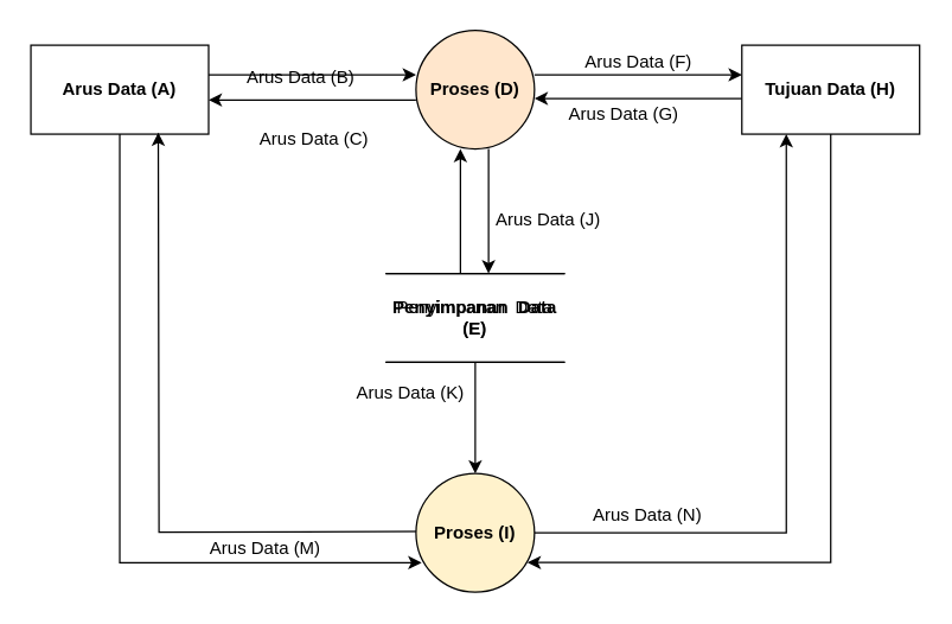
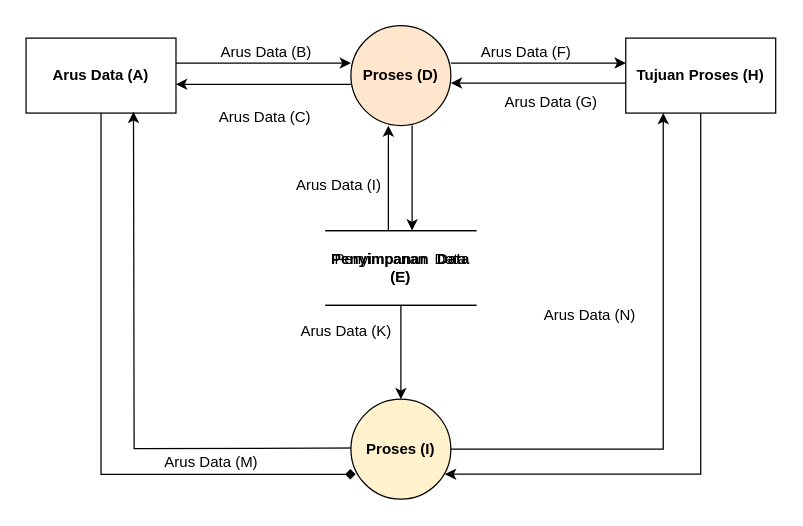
  <mxCell id="0" />
  <mxCell id="1" parent="0" />
  <mxCell id="2" value="" style="edgeStyle=orthogonalEdgeStyle;rounded=0;orthogonalLoop=1;jettySize=auto;html=1;entryX=0;entryY=0.5;entryDx=0;entryDy=0;" edge="1" parent="1"><mxGeometry relative="1" as="geometry"><mxPoint x="140" y="50" as="sourcePoint" /><mxPoint x="280" y="50" as="targetPoint" /></mxGeometry></mxCell>
- <mxCell id="3" style="edgeStyle=orthogonalEdgeStyle;rounded=0;orthogonalLoop=1;jettySize=auto;html=1;entryX=0.047;entryY=0.752;entryDx=0;entryDy=0;entryPerimeter=0;" edge="1" parent="1" source="4" target="16"><mxGeometry relative="1" as="geometry"><mxPoint x="70" y="100" as="sourcePoint" /><mxPoint x="280" y="379" as="targetPoint" /><Array as="points"><mxPoint x="80" y="379" /></Array></mxGeometry></mxCell>
+ <mxCell id="3" style="edgeStyle=orthogonalEdgeStyle;rounded=0;orthogonalLoop=1;jettySize=auto;html=1;entryX=0.047;entryY=0.752;entryDx=0;entryDy=0;entryPerimeter=0;endArrow=diamond;" edge="1" parent="1" source="4" target="16"><mxGeometry relative="1" as="geometry"><mxPoint x="70" y="100" as="sourcePoint" /><mxPoint x="280" y="379" as="targetPoint" /><Array as="points"><mxPoint x="80" y="379" /></Array></mxGeometry></mxCell>
  <mxCell id="4" value="&lt;b&gt;Arus Data (A)&lt;/b&gt;" style="rounded=0;whiteSpace=wrap;html=1;" vertex="1" parent="1"><mxGeometry x="20" y="30" width="120" height="60" as="geometry" /></mxCell>
  <mxCell id="5" style="edgeStyle=orthogonalEdgeStyle;rounded=0;orthogonalLoop=1;jettySize=auto;html=1;entryX=1;entryY=0.5;entryDx=0;entryDy=0;" edge="1" parent="1"><mxGeometry relative="1" as="geometry"><mxPoint x="280" y="67" as="sourcePoint" /><mxPoint x="140" y="67" as="targetPoint" /></mxGeometry></mxCell>
  <mxCell id="6" style="edgeStyle=orthogonalEdgeStyle;rounded=0;orthogonalLoop=1;jettySize=auto;html=1;entryX=0;entryY=0.5;entryDx=0;entryDy=0;" edge="1" parent="1"><mxGeometry relative="1" as="geometry"><mxPoint x="360" y="50" as="sourcePoint" /><mxPoint x="500" y="50" as="targetPoint" /></mxGeometry></mxCell>
  <mxCell id="7" style="edgeStyle=orthogonalEdgeStyle;rounded=0;orthogonalLoop=1;jettySize=auto;html=1;entryX=0.5;entryY=0;entryDx=0;entryDy=0;" edge="1" parent="1"><mxGeometry relative="1" as="geometry"><mxPoint x="329" y="100" as="sourcePoint" /><mxPoint x="329" y="184" as="targetPoint" /></mxGeometry></mxCell>
  <mxCell id="8" value="&lt;b&gt;Proses (D)&lt;/b&gt;" style="ellipse;whiteSpace=wrap;html=1;aspect=fixed;fillColor=#ffe6cc;" vertex="1" parent="1"><mxGeometry x="280" y="20" width="80" height="80" as="geometry" /></mxCell>
- <mxCell id="9" value="Arus Data (B)" style="text;html=1;align=center;verticalAlign=middle;resizable=0;points=[];autosize=1;strokeColor=none;fillColor=none;" vertex="1" parent="1"><mxGeometry x="157" y="42" width="90" height="20" as="geometry" /></mxCell>
+ <mxCell id="9" value="Arus Data (B)" style="text;html=1;align=center;verticalAlign=middle;resizable=0;points=[];autosize=1;strokeColor=none;fillColor=none;" vertex="1" parent="1"><mxGeometry x="167" y="32" width="90" height="20" as="geometry" /></mxCell>
  <mxCell id="10" style="edgeStyle=orthogonalEdgeStyle;rounded=0;orthogonalLoop=1;jettySize=auto;html=1;entryX=0.5;entryY=1;entryDx=0;entryDy=0;" edge="1" parent="1"><mxGeometry relative="1" as="geometry"><mxPoint x="310" y="184" as="sourcePoint" /><mxPoint x="310" y="100" as="targetPoint" /></mxGeometry></mxCell>
  <mxCell id="11" value="" style="edgeStyle=orthogonalEdgeStyle;rounded=0;orthogonalLoop=1;jettySize=auto;html=1;" edge="1" parent="1" source="12" target="16"><mxGeometry relative="1" as="geometry" /></mxCell>
  <mxCell id="12" value="Penyimpanan&amp;nbsp; Data (E)" style="shape=partialRectangle;whiteSpace=wrap;html=1;left=0;right=0;fillColor=none;" vertex="1" parent="1"><mxGeometry x="260" y="184" width="120" height="60" as="geometry" /></mxCell>
  <mxCell id="13" value="Arus Data (C)" style="text;html=1;align=center;verticalAlign=middle;resizable=0;points=[];autosize=1;strokeColor=none;fillColor=none;" vertex="1" parent="1"><mxGeometry x="166" y="84" width="90" height="20" as="geometry" /></mxCell>
  <mxCell id="14" style="edgeStyle=orthogonalEdgeStyle;rounded=0;orthogonalLoop=1;jettySize=auto;html=1;entryX=0.5;entryY=1;entryDx=0;entryDy=0;" edge="1" parent="1"><mxGeometry relative="1" as="geometry"><mxPoint x="306" y="358.067" as="sourcePoint" /><mxPoint x="106" y="89" as="targetPoint" /></mxGeometry></mxCell>
  <mxCell id="15" style="edgeStyle=orthogonalEdgeStyle;rounded=0;orthogonalLoop=1;jettySize=auto;html=1;entryX=0.25;entryY=1;entryDx=0;entryDy=0;" edge="1" parent="1" source="16" target="19"><mxGeometry relative="1" as="geometry" /></mxCell>
  <mxCell id="16" value="&lt;b&gt;Proses (I)&lt;/b&gt;" style="ellipse;whiteSpace=wrap;html=1;aspect=fixed;fillColor=#fff2cc;" vertex="1" parent="1"><mxGeometry x="280" y="319" width="80" height="80" as="geometry" /></mxCell>
  <mxCell id="17" style="edgeStyle=orthogonalEdgeStyle;rounded=0;orthogonalLoop=1;jettySize=auto;html=1;entryX=0.941;entryY=0.75;entryDx=0;entryDy=0;entryPerimeter=0;" edge="1" parent="1" source="19" target="16"><mxGeometry relative="1" as="geometry"><Array as="points"><mxPoint x="560" y="379" /></Array></mxGeometry></mxCell>
  <mxCell id="18" style="edgeStyle=orthogonalEdgeStyle;rounded=0;orthogonalLoop=1;jettySize=auto;html=1;entryX=1;entryY=0.5;entryDx=0;entryDy=0;" edge="1" parent="1"><mxGeometry relative="1" as="geometry"><mxPoint x="500" y="66" as="sourcePoint" /><mxPoint x="360" y="66" as="targetPoint" /></mxGeometry></mxCell>
- <mxCell id="19" value="&lt;b&gt;Tujuan Data (H)&lt;/b&gt;" style="rounded=0;whiteSpace=wrap;html=1;" vertex="1" parent="1"><mxGeometry x="500" y="30" width="120" height="60" as="geometry" /></mxCell>
- <mxCell id="20" value="Arus Data (F)" style="text;html=1;align=center;verticalAlign=middle;resizable=0;points=[];autosize=1;strokeColor=none;fillColor=none;" vertex="1" parent="1"><mxGeometry x="385" y="32" width="90" height="20" as="geometry" /></mxCell>
- <mxCell id="21" value="Arus Data (M)" style="text;html=1;align=center;verticalAlign=middle;resizable=0;points=[];autosize=1;strokeColor=none;fillColor=none;" vertex="1" parent="1"><mxGeometry x="133" y="360" width="90" height="20" as="geometry" /></mxCell>
- <mxCell id="22" value="Arus Data (N)" style="text;html=1;align=center;verticalAlign=middle;resizable=0;points=[];autosize=1;strokeColor=none;fillColor=none;" vertex="1" parent="1"><mxGeometry x="394" y="338" width="83" height="18" as="geometry" /></mxCell>
+ <mxCell id="19" value="&lt;b&gt;Tujuan Proses (H)&lt;/b&gt;" style="rounded=0;whiteSpace=wrap;html=1;" vertex="1" parent="1"><mxGeometry x="500" y="30" width="120" height="60" as="geometry" /></mxCell>
+ <mxCell id="20" value="Arus Data (F)" style="text;html=1;align=center;verticalAlign=middle;resizable=0;points=[];autosize=1;strokeColor=none;fillColor=none;" vertex="1" parent="1"><mxGeometry x="375" y="32" width="90" height="20" as="geometry" /></mxCell>
+ <mxCell id="21" value="Arus Data (M)" style="text;html=1;align=center;verticalAlign=middle;resizable=0;points=[];autosize=1;strokeColor=none;fillColor=none;" vertex="1" parent="1"><mxGeometry x="123" y="360" width="90" height="20" as="geometry" /></mxCell>
+ <mxCell id="22" value="Arus Data (N)" style="text;html=1;align=center;verticalAlign=middle;resizable=0;points=[];autosize=1;strokeColor=none;fillColor=none;" vertex="1" parent="1"><mxGeometry x="429" y="243" width="83" height="18" as="geometry" /></mxCell>
  <mxCell id="23" value="Arus Data (K)" style="text;html=1;align=center;verticalAlign=middle;resizable=0;points=[];autosize=1;strokeColor=none;fillColor=none;" vertex="1" parent="1"><mxGeometry x="231" y="255" width="90" height="20" as="geometry" /></mxCell>
  <mxCell id="24" value="&lt;b&gt;Penyimpanan&amp;nbsp; Data (E)&lt;/b&gt;" style="shape=partialRectangle;whiteSpace=wrap;html=1;left=0;right=0;fillColor=none;" vertex="1" parent="1"><mxGeometry x="260" y="184" width="120" height="60" as="geometry" /></mxCell>
- <mxCell id="25" value="Arus Data (G)" style="text;html=1;align=center;verticalAlign=middle;resizable=0;points=[];autosize=1;strokeColor=none;fillColor=none;" vertex="1" parent="1"><mxGeometry x="375" y="67" width="90" height="20" as="geometry" /></mxCell>
- <mxCell id="27" value="Arus Data (J)" style="text;html=1;align=center;verticalAlign=middle;resizable=0;points=[];autosize=1;strokeColor=none;fillColor=none;" vertex="1" parent="1"><mxGeometry x="328" y="139" width="81" height="18" as="geometry" /></mxCell>
+ <mxCell id="25" value="Arus Data (G)" style="text;html=1;align=center;verticalAlign=middle;resizable=0;points=[];autosize=1;strokeColor=none;fillColor=none;" vertex="1" parent="1"><mxGeometry x="395" y="72" width="90" height="20" as="geometry" /></mxCell>
+ <mxCell id="26" value="Arus Data (I)" style="text;html=1;align=center;verticalAlign=middle;resizable=0;points=[];autosize=1;strokeColor=none;fillColor=none;" vertex="1" parent="1"><mxGeometry x="231" y="139" width="78" height="18" as="geometry" /></mxCell>
